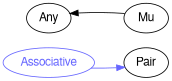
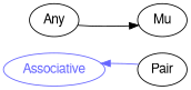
  digraph {
    bgcolor="#FFFFFF"
    rankdir=LR
    splines=polyline
    node [color="#000000" fontcolor="#000000" fontname=FreeSans]
    Associative [color="#6666FF" fontcolor="#6666FF"]
    Pair
    Any
    Mu
-   Associative -> Pair [color="#6666FF"]
-   Mu -> Any [color="#000000"]
+   Pair -> Associative [color="#6666FF"]
+   Any -> Mu [color="#000000"]
  }
